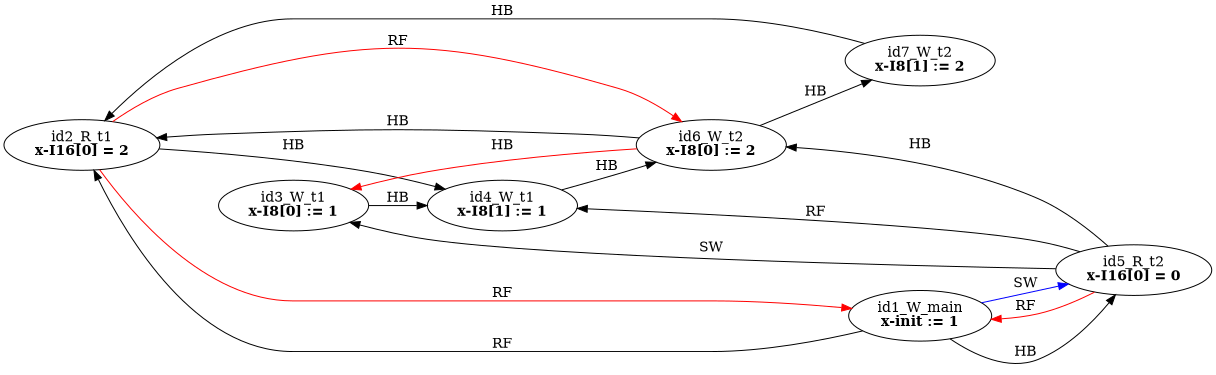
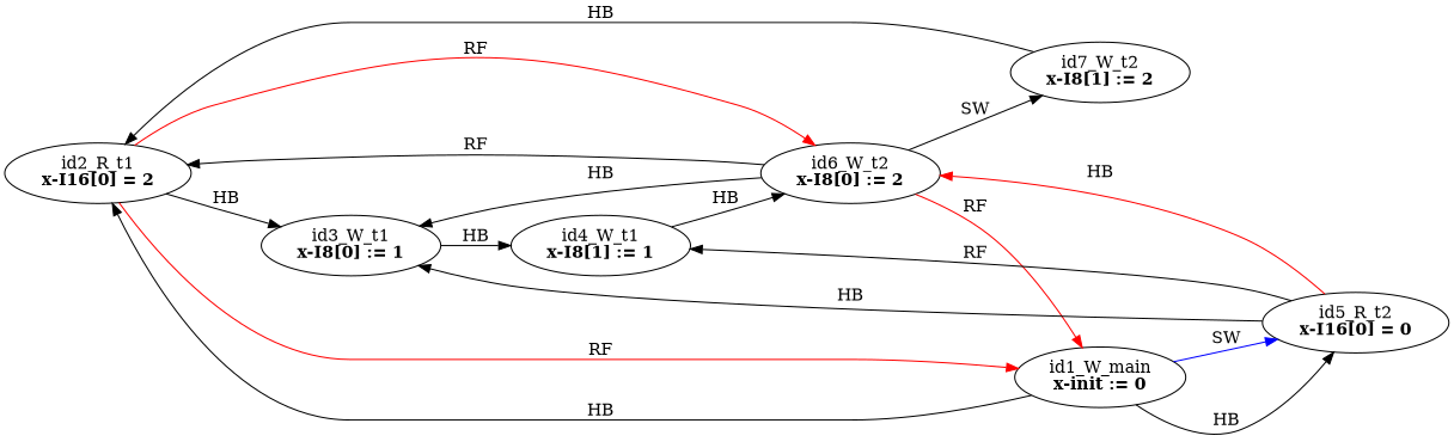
  digraph {
    rankdir=LR
    splines=true
    edge [color=black]
    n1 [label=<id2_R_t1<br/><B>x-I16[0] = 2</B>>]
    n2 [label=<id3_W_t1<br/><B>x-I8[0] := 1</B>>]
    n3 [label=<id6_W_t2<br/><B>x-I8[0] := 2</B>>]
-   n4 [label=<id1_W_main<br/><B>x-init := 1</B>>]
+   n4 [label=<id1_W_main<br/><B>x-init := 0</B>>]
    n5 [label=<id4_W_t1<br/><B>x-I8[1] := 1</B>>]
    n6 [label=<id7_W_t2<br/><B>x-I8[1] := 2</B>>]
    n7 [label=<id5_R_t2<br/><B>x-I16[0] = 0</B>>]
-   n1 -> n5 [label=HB]
+   n1 -> n2 [label=HB]
    n1 -> n3 [color=red label=RF]
    n1 -> n4 [color=red label=RF]
    n2 -> n5 [label=HB]
-   n3 -> n1 [label=HB]
-   n3 -> n2 [color=red label=HB]
-   n3 -> n6 [label=HB]
-   n4 -> n1 [label=RF]
+   n3 -> n1 [label=RF]
+   n3 -> n2 [label=HB]
+   n3 -> n6 [label=SW]
+   n4 -> n1 [label=HB]
    n4 -> n7 [label=HB]
    n4 -> n7 [color=blue label=SW]
    n5 -> n3 [label=HB]
    n6 -> n1 [label=HB]
-   n7 -> n2 [label=SW]
-   n7 -> n3 [label=HB]
-   n7 -> n4 [color=red label=RF]
+   n7 -> n2 [label=HB]
+   n7 -> n3 [color=red label=HB]
+   n3 -> n4 [color=red label=RF]
    n7 -> n5 [label=RF]
  }
